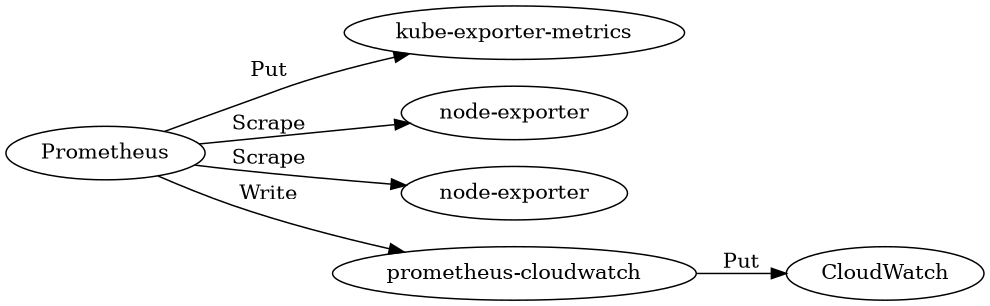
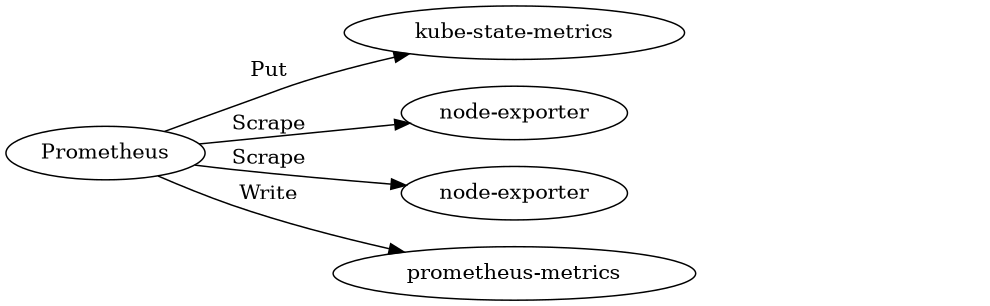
  digraph {
    rankdir=LR
-   n1 [label="kube-exporter-metrics"]
+   n1 [label="kube-state-metrics"]
    n2 [label="node-exporter"]
    n3 [label="node-exporter"]
    n4 [label=Prometheus]
-   n5 [label="prometheus-cloudwatch"]
-   n6 [label=CloudWatch]
+   n5 [label="prometheus-metrics"]
    n4 -> n1 [label=Put]
    n4 -> n2 [label=Scrape]
    n4 -> n3 [label=Scrape]
    n4 -> n5 [label=Write]
-   n5 -> n6 [label=Put]
  }
